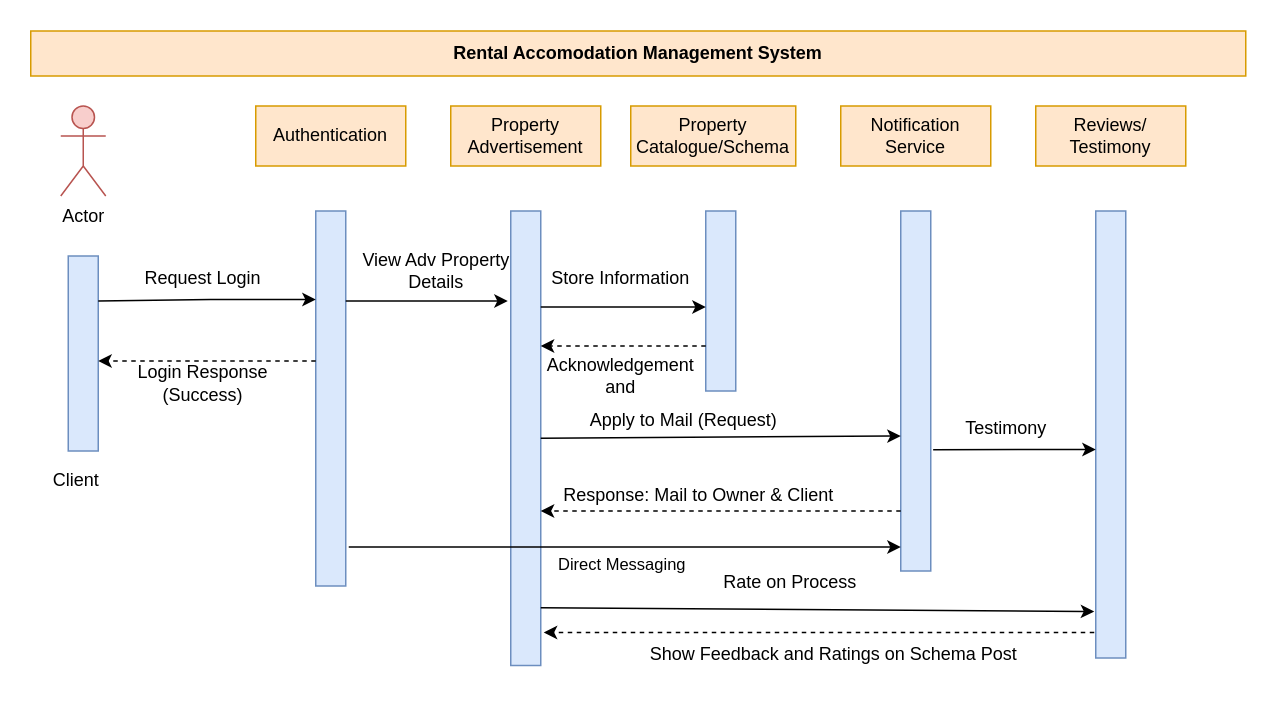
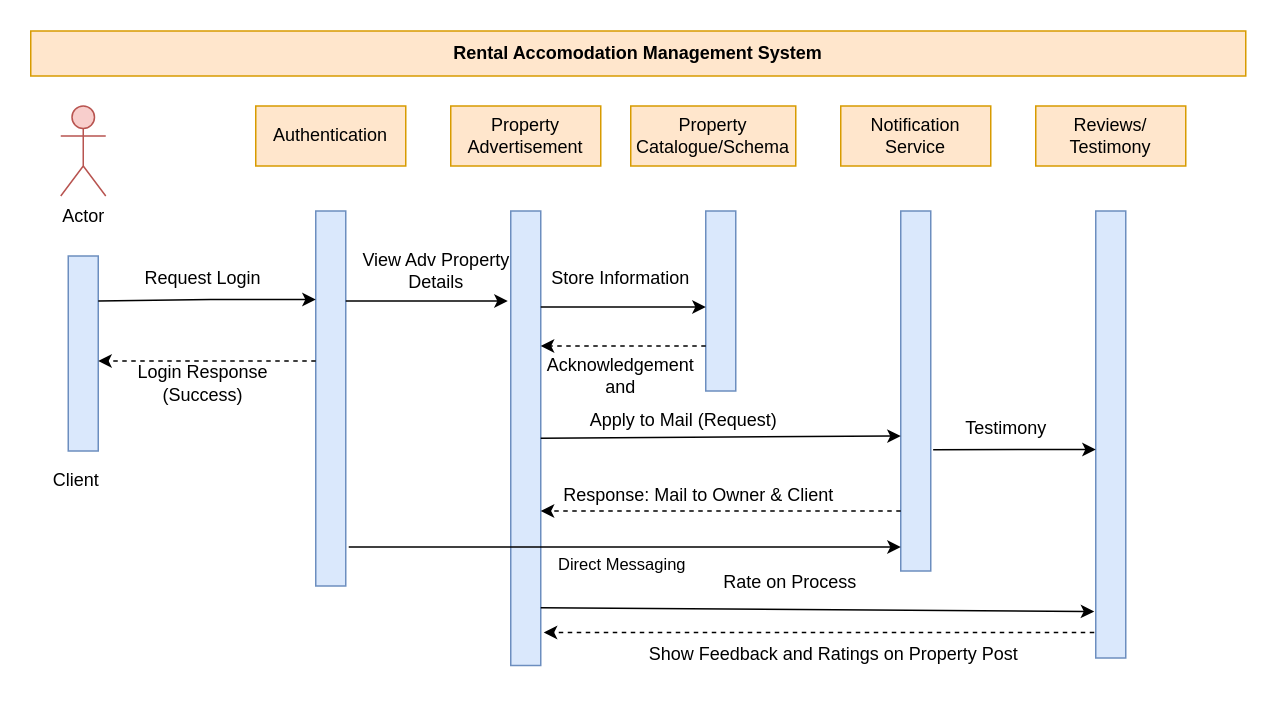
  <mxCell id="0" />
  <mxCell id="1" parent="0" />
  <mxCell id="2" value="&lt;b&gt;Rental Accomodation Management System&lt;/b&gt;" style="rounded=0;whiteSpace=wrap;html=1;fillColor=#ffe6cc;strokeColor=#d79b00;" parent="1" vertex="1"><mxGeometry x="20" y="20" width="810" height="30" as="geometry" /></mxCell>
  <mxCell id="3" value="" style="rounded=0;whiteSpace=wrap;html=1;fillColor=#ffe6cc;strokeColor=#d79b00;" parent="1" vertex="1"><mxGeometry x="170" y="70" width="100" height="40" as="geometry" /></mxCell>
  <mxCell id="4" value="" style="rounded=0;whiteSpace=wrap;html=1;fillColor=#ffe6cc;strokeColor=#d79b00;" parent="1" vertex="1"><mxGeometry x="300" y="70" width="100" height="40" as="geometry" /></mxCell>
  <mxCell id="5" value="Property Catalogue/Schema" style="rounded=0;whiteSpace=wrap;html=1;fillColor=#ffe6cc;strokeColor=#d79b00;" parent="1" vertex="1"><mxGeometry x="420" y="70" width="110" height="40" as="geometry" /></mxCell>
  <mxCell id="6" value="" style="rounded=0;whiteSpace=wrap;html=1;fillColor=#ffe6cc;strokeColor=#d79b00;" parent="1" vertex="1"><mxGeometry x="560" y="70" width="100" height="40" as="geometry" /></mxCell>
  <mxCell id="7" value="" style="rounded=0;whiteSpace=wrap;html=1;fillColor=#ffe6cc;strokeColor=#d79b00;" parent="1" vertex="1"><mxGeometry x="690" y="70" width="100" height="40" as="geometry" /></mxCell>
  <mxCell id="8" value="Authentication" style="text;html=1;align=center;verticalAlign=middle;whiteSpace=wrap;rounded=0;" parent="1" vertex="1"><mxGeometry x="175" y="82.5" width="90" height="15" as="geometry" /></mxCell>
  <mxCell id="9" value="Property&lt;br&gt;Advertisement" style="text;html=1;strokeColor=none;fillColor=none;align=center;verticalAlign=middle;whiteSpace=wrap;rounded=0;" parent="1" vertex="1"><mxGeometry x="300" y="75" width="100" height="30" as="geometry" /></mxCell>
  <mxCell id="10" value="Notification Service" style="text;html=1;strokeColor=none;fillColor=none;align=center;verticalAlign=middle;whiteSpace=wrap;rounded=0;" parent="1" vertex="1"><mxGeometry x="585" y="75" width="50" height="30" as="geometry" /></mxCell>
  <mxCell id="11" value="Reviews/&lt;br&gt;Testimony" style="text;html=1;strokeColor=none;fillColor=none;align=center;verticalAlign=middle;whiteSpace=wrap;rounded=0;" parent="1" vertex="1"><mxGeometry x="710" y="75" width="60" height="30" as="geometry" /></mxCell>
  <mxCell id="12" value="Actor" style="shape=umlActor;verticalLabelPosition=bottom;verticalAlign=top;html=1;fillColor=#f8cecc;strokeColor=#b85450;" parent="1" vertex="1"><mxGeometry x="40" y="70" width="30" height="60" as="geometry" /></mxCell>
  <mxCell id="13" value="" style="rounded=0;whiteSpace=wrap;html=1;fillColor=#dae8fc;strokeColor=#6c8ebf;" parent="1" vertex="1"><mxGeometry x="210" y="140" width="20" height="250" as="geometry" /></mxCell>
  <mxCell id="14" value="" style="rounded=0;whiteSpace=wrap;html=1;fillColor=#dae8fc;strokeColor=#6c8ebf;" parent="1" vertex="1"><mxGeometry x="340" y="140" width="20" height="303" as="geometry" /></mxCell>
  <mxCell id="15" value="" style="rounded=0;whiteSpace=wrap;html=1;fillColor=#dae8fc;strokeColor=#6c8ebf;" parent="1" vertex="1"><mxGeometry x="470" y="140" width="20" height="120" as="geometry" /></mxCell>
  <mxCell id="16" value="" style="rounded=0;whiteSpace=wrap;html=1;fillColor=#dae8fc;strokeColor=#6c8ebf;" parent="1" vertex="1"><mxGeometry x="600" y="140" width="20" height="240" as="geometry" /></mxCell>
  <mxCell id="17" value="" style="rounded=0;whiteSpace=wrap;html=1;fillColor=#dae8fc;strokeColor=#6c8ebf;" parent="1" vertex="1"><mxGeometry x="730" y="140" width="20" height="298" as="geometry" /></mxCell>
  <mxCell id="18" value="" style="rounded=0;whiteSpace=wrap;html=1;fillColor=#dae8fc;strokeColor=#6c8ebf;" parent="1" vertex="1"><mxGeometry x="45" y="170" width="20" height="130" as="geometry" /></mxCell>
  <mxCell id="19" value="" style="endArrow=classic;html=1;rounded=0;" parent="1" edge="1"><mxGeometry relative="1" as="geometry"><mxPoint x="65" y="200" as="sourcePoint" /><mxPoint x="210" y="199" as="targetPoint" /><Array as="points"><mxPoint x="140" y="199" /></Array></mxGeometry></mxCell>
  <mxCell id="20" value="" style="endArrow=classic;html=1;rounded=1;dashed=1;" parent="1" edge="1"><mxGeometry relative="1" as="geometry"><mxPoint x="210" y="240" as="sourcePoint" /><mxPoint x="65" y="240" as="targetPoint" /><Array as="points"><mxPoint x="140" y="240" /></Array></mxGeometry></mxCell>
  <mxCell id="21" value="Request Login" style="text;html=1;strokeColor=none;fillColor=none;align=center;verticalAlign=middle;whiteSpace=wrap;rounded=0;" parent="1" vertex="1"><mxGeometry x="90" y="175" width="90" height="20" as="geometry" /></mxCell>
  <mxCell id="22" value="Login Response (Success)" style="text;html=1;strokeColor=none;fillColor=none;align=center;verticalAlign=middle;whiteSpace=wrap;rounded=0;" parent="1" vertex="1"><mxGeometry x="75" y="240" width="120" height="30" as="geometry" /></mxCell>
  <mxCell id="23" value="" style="endArrow=classic;html=1;rounded=1;" parent="1" edge="1"><mxGeometry width="50" height="50" relative="1" as="geometry"><mxPoint x="230" y="200" as="sourcePoint" /><mxPoint x="338" y="200" as="targetPoint" /></mxGeometry></mxCell>
  <mxCell id="24" value="View Adv Property &lt;br&gt;Details" style="text;html=1;align=center;verticalAlign=middle;resizable=0;points=[];autosize=1;strokeColor=none;fillColor=none;" parent="1" vertex="1"><mxGeometry x="230" y="160" width="120" height="40" as="geometry" /></mxCell>
  <mxCell id="25" value="Store Information" style="text;html=1;align=center;verticalAlign=middle;resizable=0;points=[];autosize=1;strokeColor=none;fillColor=none;" parent="1" vertex="1"><mxGeometry x="352.5" y="170" width="120" height="30" as="geometry" /></mxCell>
  <mxCell id="26" value="" style="endArrow=classic;html=1;rounded=1;" parent="1" edge="1"><mxGeometry width="50" height="50" relative="1" as="geometry"><mxPoint x="360" y="204" as="sourcePoint" /><mxPoint x="470" y="204" as="targetPoint" /></mxGeometry></mxCell>
  <mxCell id="27" value="" style="endArrow=classic;html=1;rounded=1;strokeColor=default;dashed=1;" parent="1" edge="1"><mxGeometry width="50" height="50" relative="1" as="geometry"><mxPoint x="470" y="230" as="sourcePoint" /><mxPoint x="360" y="230" as="targetPoint" /></mxGeometry></mxCell>
  <mxCell id="28" value="Acknowledgement&lt;br&gt;and" style="text;html=1;align=center;verticalAlign=middle;resizable=0;points=[];autosize=1;strokeColor=none;fillColor=none;" parent="1" vertex="1"><mxGeometry x="352.5" y="230" width="120" height="40" as="geometry" /></mxCell>
  <mxCell id="29" value="Client" style="text;html=1;align=center;verticalAlign=middle;resizable=0;points=[];autosize=1;strokeColor=none;fillColor=none;" parent="1" vertex="1"><mxGeometry x="25" y="305" width="50" height="30" as="geometry" /></mxCell>
  <mxCell id="30" value="" style="endArrow=classic;html=1;rounded=1;exitX=1.08;exitY=0.663;exitDx=0;exitDy=0;exitPerimeter=0;" parent="1" source="16" edge="1"><mxGeometry width="50" height="50" relative="1" as="geometry"><mxPoint x="410" y="270" as="sourcePoint" /><mxPoint x="730" y="299" as="targetPoint" /></mxGeometry></mxCell>
  <mxCell id="31" value="Testimony" style="text;html=1;align=center;verticalAlign=middle;resizable=0;points=[];autosize=1;strokeColor=none;fillColor=none;" parent="1" vertex="1"><mxGeometry x="630" y="270" width="80" height="30" as="geometry" /></mxCell>
  <mxCell id="32" value="" style="endArrow=classic;html=1;rounded=1;dashed=1;" parent="1" edge="1"><mxGeometry width="50" height="50" relative="1" as="geometry"><mxPoint x="729" y="421" as="sourcePoint" /><mxPoint x="362" y="421" as="targetPoint" /></mxGeometry></mxCell>
- <mxCell id="33" value="Show Feedback and Ratings on Schema Post" style="text;html=1;align=center;verticalAlign=middle;resizable=0;points=[];autosize=1;strokeColor=none;fillColor=none;" parent="1" vertex="1"><mxGeometry x="423" y="423" width="264" height="26" as="geometry" /></mxCell>
+ <mxCell id="33" value="Show Feedback and Ratings on Property Post" style="text;html=1;align=center;verticalAlign=middle;resizable=0;points=[];autosize=1;strokeColor=none;fillColor=none;" parent="1" vertex="1"><mxGeometry x="423" y="423" width="264" height="26" as="geometry" /></mxCell>
  <mxCell id="34" value="" style="endArrow=classic;html=1;rounded=1;exitX=1;exitY=0.5;exitDx=0;exitDy=0;" parent="1" source="14" edge="1"><mxGeometry width="50" height="50" relative="1" as="geometry"><mxPoint x="440" y="200" as="sourcePoint" /><mxPoint x="600" y="290" as="targetPoint" /></mxGeometry></mxCell>
  <mxCell id="35" style="rounded=0;orthogonalLoop=1;jettySize=auto;html=1;strokeColor=default;" edge="1" parent="1"><mxGeometry relative="1" as="geometry"><mxPoint x="600" y="364" as="targetPoint" /><mxPoint x="232" y="364" as="sourcePoint" /></mxGeometry></mxCell>
  <mxCell id="36" value="Direct Messaging" style="edgeLabel;html=1;align=center;verticalAlign=middle;resizable=0;points=[];" vertex="1" connectable="0" parent="35"><mxGeometry x="-0.127" y="-8" relative="1" as="geometry"><mxPoint x="20" y="3" as="offset" /></mxGeometry></mxCell>
  <mxCell id="37" value="Apply to Mail (Request)" style="text;html=1;align=center;verticalAlign=middle;resizable=0;points=[];autosize=1;strokeColor=none;fillColor=none;" parent="1" vertex="1"><mxGeometry x="372" y="267" width="166" height="26" as="geometry" /></mxCell>
  <mxCell id="38" value="" style="endArrow=classic;html=1;rounded=1;startArrow=none;dashed=1;" parent="1" edge="1"><mxGeometry width="50" height="50" relative="1" as="geometry"><mxPoint x="600" y="340" as="sourcePoint" /><mxPoint x="360" y="340" as="targetPoint" /></mxGeometry></mxCell>
  <mxCell id="39" value="Response: Mail to Owner &amp;amp; Client" style="text;html=1;align=center;verticalAlign=middle;resizable=0;points=[];autosize=1;strokeColor=none;fillColor=none;" parent="1" vertex="1"><mxGeometry x="365" y="315" width="200" height="30" as="geometry" /></mxCell>
  <mxCell id="40" value="" style="endArrow=classic;html=1;rounded=1;exitX=1;exitY=0.5;exitDx=0;exitDy=0;" edge="1" parent="1"><mxGeometry width="50" height="50" relative="1" as="geometry"><mxPoint x="360" y="404.5" as="sourcePoint" /><mxPoint x="729" y="407" as="targetPoint" /></mxGeometry></mxCell>
  <mxCell id="41" value="Rate on Process" style="text;html=1;align=center;verticalAlign=middle;resizable=0;points=[];autosize=1;strokeColor=none;fillColor=none;" vertex="1" parent="1"><mxGeometry x="472" y="375" width="107" height="26" as="geometry" /></mxCell>
